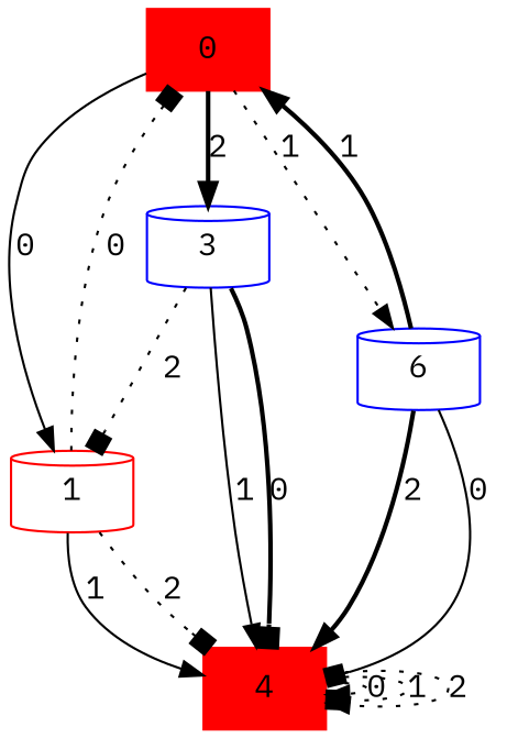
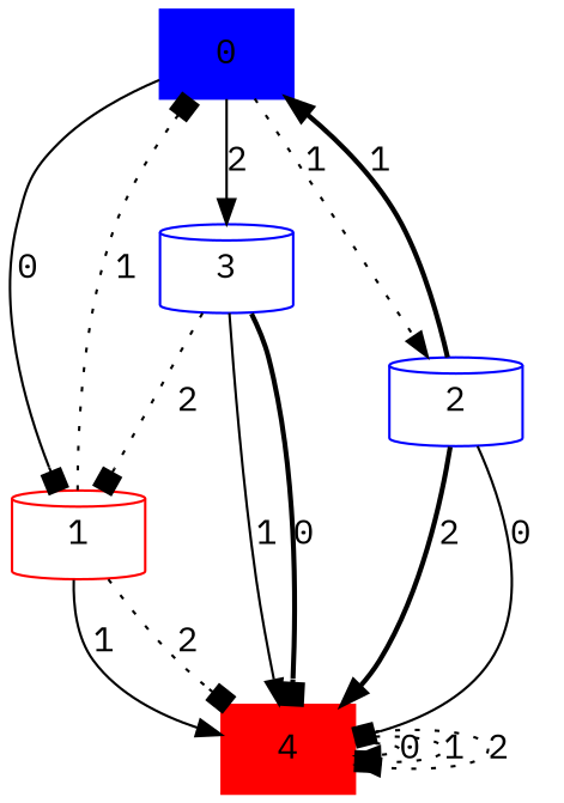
  digraph {
    fontname="IBM Plex Mono"
    node [color=red fontname="IBM Plex Mono" shape=cylinder style=striped]
    edge [arrowhead=normal fontname="IBM Plex Mono" style=dotted]
-   0 [shape=box]
+   0 [color=blue shape=box]
    1
-   2 [color=blue label=6]
+   2 [color=blue]
    3 [color=blue]
    4 [shape=box]
-   0 -> 1 [label=0 style=solid]
+   0 -> 1 [arrowhead=box label=0 style=solid]
    0 -> 2 [label=1]
-   0 -> 3 [label=2 style=bold]
-   1 -> 0 [arrowhead=box label=0]
+   0 -> 3 [label=2 style=solid]
+   1 -> 0 [arrowhead=box label=1]
    1 -> 4 [label=1 style=solid]
    1 -> 4 [arrowhead=box label=2]
    2 -> 0 [label=1 style=bold]
    2 -> 4 [arrowhead=box label=0 style=solid]
    2 -> 4 [label=2 style=bold]
    3 -> 1 [arrowhead=box label=2]
    3 -> 4 [arrowhead=box label=0 style=bold]
    3 -> 4 [label=1 style=solid]
    4 -> 4 [label=0]
    4 -> 4 [arrowhead=box label=1]
    4 -> 4 [label=2]
  }
